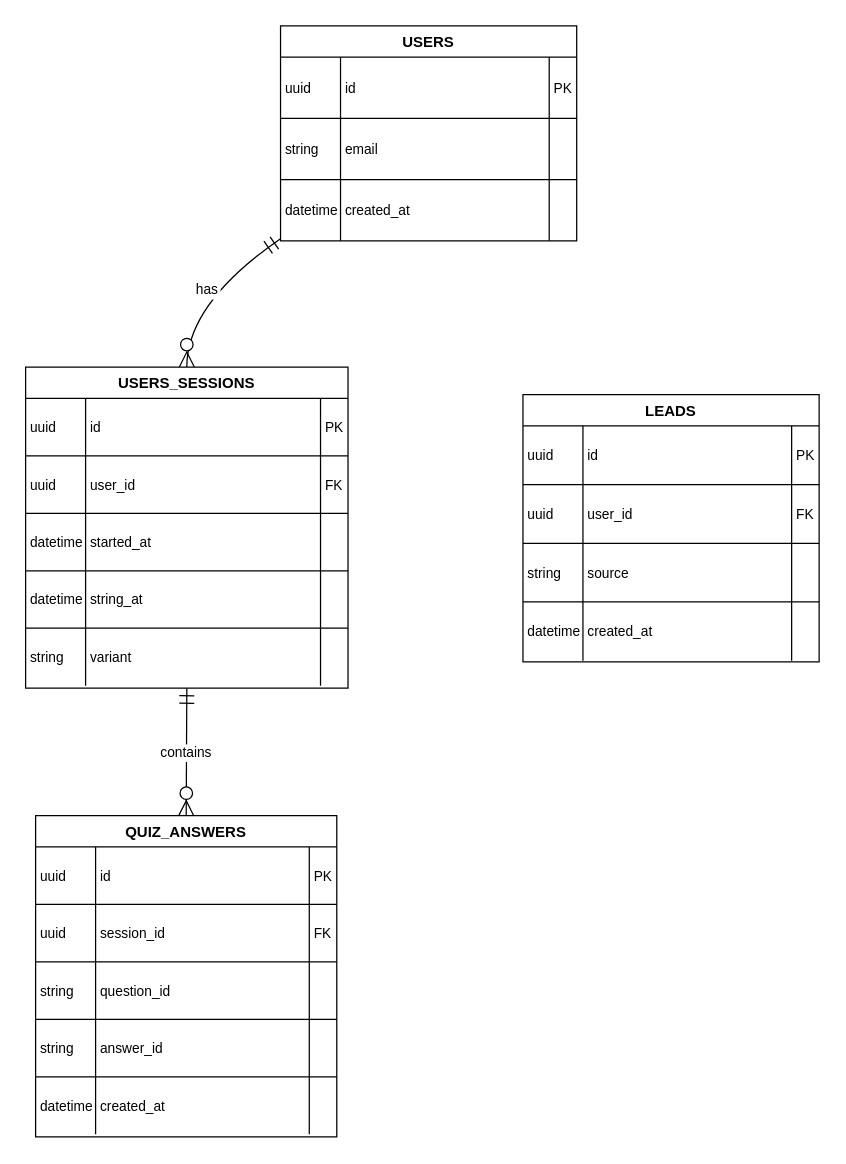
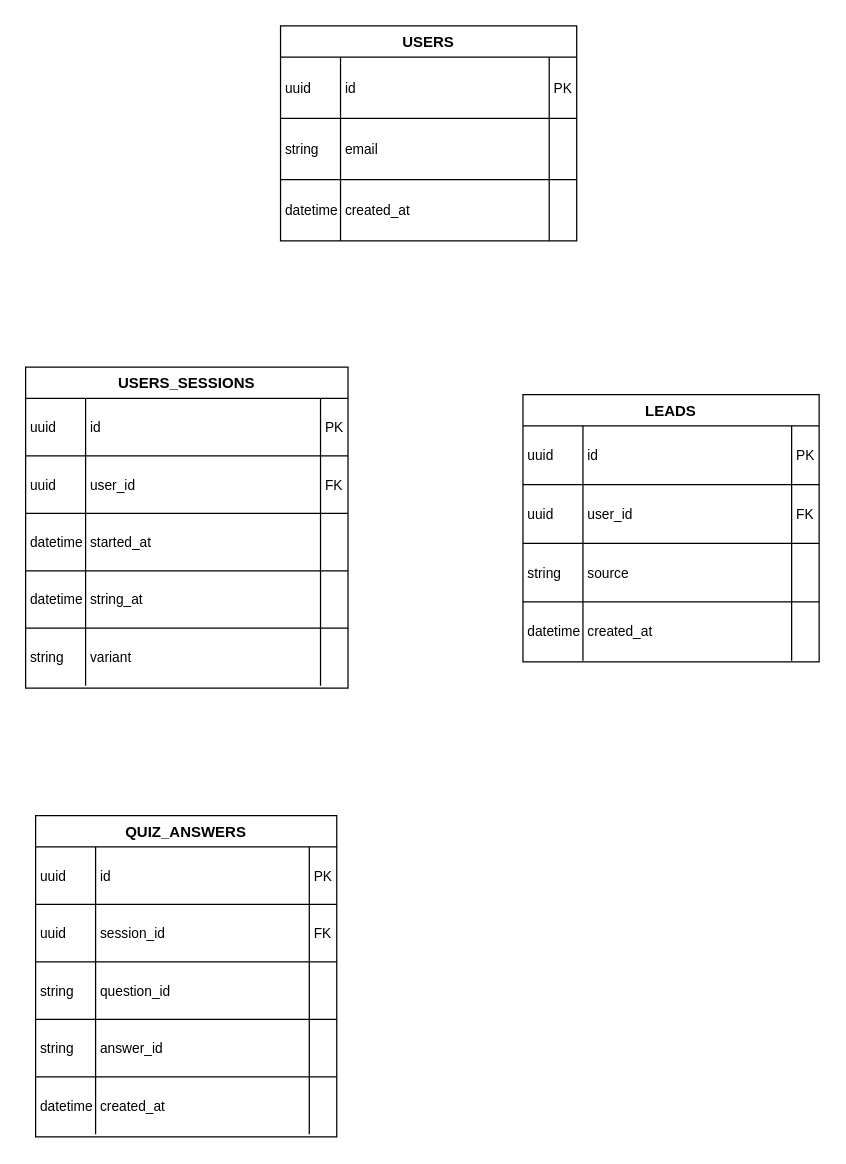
  <mxCell id="0" />
  <mxCell id="1" parent="0" />
  <mxCell id="2" value="USERS" style="shape=table;startSize=25;container=1;collapsible=0;childLayout=tableLayout;fixedRows=1;rowLines=1;fontStyle=1;align=center;resizeLast=1;" vertex="1" parent="1"><mxGeometry x="224" y="20" width="237" height="172" as="geometry" /></mxCell>
  <mxCell id="3" style="shape=tableRow;horizontal=0;startSize=0;swimlaneHead=0;swimlaneBody=0;fillColor=none;collapsible=0;dropTarget=0;points=[[0,0.5],[1,0.5]];portConstraint=eastwest;top=0;left=0;right=0;bottom=0;" vertex="1" parent="2"><mxGeometry y="25" width="237" height="49" as="geometry" /></mxCell>
  <mxCell id="4" value="uuid" style="shape=partialRectangle;connectable=0;fillColor=none;top=0;left=0;bottom=0;right=0;align=left;spacingLeft=2;overflow=hidden;fontSize=11;" vertex="1" parent="3"><mxGeometry width="48" height="49" as="geometry"><mxRectangle width="48" height="49" as="alternateBounds" /></mxGeometry></mxCell>
  <mxCell id="5" value="id" style="shape=partialRectangle;connectable=0;fillColor=none;top=0;left=0;bottom=0;right=0;align=left;spacingLeft=2;overflow=hidden;fontSize=11;" vertex="1" parent="3"><mxGeometry x="48" width="167" height="49" as="geometry"><mxRectangle width="167" height="49" as="alternateBounds" /></mxGeometry></mxCell>
  <mxCell id="6" value="PK" style="shape=partialRectangle;connectable=0;fillColor=none;top=0;left=0;bottom=0;right=0;align=left;spacingLeft=2;overflow=hidden;fontSize=11;" vertex="1" parent="3"><mxGeometry x="215" width="22" height="49" as="geometry"><mxRectangle width="22" height="49" as="alternateBounds" /></mxGeometry></mxCell>
  <mxCell id="7" style="shape=tableRow;horizontal=0;startSize=0;swimlaneHead=0;swimlaneBody=0;fillColor=none;collapsible=0;dropTarget=0;points=[[0,0.5],[1,0.5]];portConstraint=eastwest;top=0;left=0;right=0;bottom=0;" vertex="1" parent="2"><mxGeometry y="74" width="237" height="49" as="geometry" /></mxCell>
  <mxCell id="8" value="string" style="shape=partialRectangle;connectable=0;fillColor=none;top=0;left=0;bottom=0;right=0;align=left;spacingLeft=2;overflow=hidden;fontSize=11;" vertex="1" parent="7"><mxGeometry width="48" height="49" as="geometry"><mxRectangle width="48" height="49" as="alternateBounds" /></mxGeometry></mxCell>
  <mxCell id="9" value="email" style="shape=partialRectangle;connectable=0;fillColor=none;top=0;left=0;bottom=0;right=0;align=left;spacingLeft=2;overflow=hidden;fontSize=11;" vertex="1" parent="7"><mxGeometry x="48" width="167" height="49" as="geometry"><mxRectangle width="167" height="49" as="alternateBounds" /></mxGeometry></mxCell>
  <mxCell id="10" value="" style="shape=partialRectangle;connectable=0;fillColor=none;top=0;left=0;bottom=0;right=0;align=left;spacingLeft=2;overflow=hidden;fontSize=11;" vertex="1" parent="7"><mxGeometry x="215" width="22" height="49" as="geometry"><mxRectangle width="22" height="49" as="alternateBounds" /></mxGeometry></mxCell>
  <mxCell id="11" style="shape=tableRow;horizontal=0;startSize=0;swimlaneHead=0;swimlaneBody=0;fillColor=none;collapsible=0;dropTarget=0;points=[[0,0.5],[1,0.5]];portConstraint=eastwest;top=0;left=0;right=0;bottom=0;" vertex="1" parent="2"><mxGeometry y="123" width="237" height="49" as="geometry" /></mxCell>
  <mxCell id="12" value="datetime" style="shape=partialRectangle;connectable=0;fillColor=none;top=0;left=0;bottom=0;right=0;align=left;spacingLeft=2;overflow=hidden;fontSize=11;" vertex="1" parent="11"><mxGeometry width="48" height="49" as="geometry"><mxRectangle width="48" height="49" as="alternateBounds" /></mxGeometry></mxCell>
  <mxCell id="13" value="created_at" style="shape=partialRectangle;connectable=0;fillColor=none;top=0;left=0;bottom=0;right=0;align=left;spacingLeft=2;overflow=hidden;fontSize=11;" vertex="1" parent="11"><mxGeometry x="48" width="167" height="49" as="geometry"><mxRectangle width="167" height="49" as="alternateBounds" /></mxGeometry></mxCell>
  <mxCell id="14" value="" style="shape=partialRectangle;connectable=0;fillColor=none;top=0;left=0;bottom=0;right=0;align=left;spacingLeft=2;overflow=hidden;fontSize=11;" vertex="1" parent="11"><mxGeometry x="215" width="22" height="49" as="geometry"><mxRectangle width="22" height="49" as="alternateBounds" /></mxGeometry></mxCell>
  <mxCell id="15" value="USERS_SESSIONS" style="shape=table;startSize=25;container=1;collapsible=0;childLayout=tableLayout;fixedRows=1;rowLines=1;fontStyle=1;align=center;resizeLast=1;" vertex="1" parent="1"><mxGeometry x="20" y="293" width="258" height="257" as="geometry" /></mxCell>
  <mxCell id="16" style="shape=tableRow;horizontal=0;startSize=0;swimlaneHead=0;swimlaneBody=0;fillColor=none;collapsible=0;dropTarget=0;points=[[0,0.5],[1,0.5]];portConstraint=eastwest;top=0;left=0;right=0;bottom=0;" vertex="1" parent="15"><mxGeometry y="25" width="258" height="46" as="geometry" /></mxCell>
  <mxCell id="17" value="uuid" style="shape=partialRectangle;connectable=0;fillColor=none;top=0;left=0;bottom=0;right=0;align=left;spacingLeft=2;overflow=hidden;fontSize=11;" vertex="1" parent="16"><mxGeometry width="48" height="46" as="geometry"><mxRectangle width="48" height="46" as="alternateBounds" /></mxGeometry></mxCell>
  <mxCell id="18" value="id" style="shape=partialRectangle;connectable=0;fillColor=none;top=0;left=0;bottom=0;right=0;align=left;spacingLeft=2;overflow=hidden;fontSize=11;" vertex="1" parent="16"><mxGeometry x="48" width="188" height="46" as="geometry"><mxRectangle width="188" height="46" as="alternateBounds" /></mxGeometry></mxCell>
  <mxCell id="19" value="PK" style="shape=partialRectangle;connectable=0;fillColor=none;top=0;left=0;bottom=0;right=0;align=left;spacingLeft=2;overflow=hidden;fontSize=11;" vertex="1" parent="16"><mxGeometry x="236" width="22" height="46" as="geometry"><mxRectangle width="22" height="46" as="alternateBounds" /></mxGeometry></mxCell>
  <mxCell id="20" style="shape=tableRow;horizontal=0;startSize=0;swimlaneHead=0;swimlaneBody=0;fillColor=none;collapsible=0;dropTarget=0;points=[[0,0.5],[1,0.5]];portConstraint=eastwest;top=0;left=0;right=0;bottom=0;" vertex="1" parent="15"><mxGeometry y="71" width="258" height="46" as="geometry" /></mxCell>
  <mxCell id="21" value="uuid" style="shape=partialRectangle;connectable=0;fillColor=none;top=0;left=0;bottom=0;right=0;align=left;spacingLeft=2;overflow=hidden;fontSize=11;" vertex="1" parent="20"><mxGeometry width="48" height="46" as="geometry"><mxRectangle width="48" height="46" as="alternateBounds" /></mxGeometry></mxCell>
  <mxCell id="22" value="user_id" style="shape=partialRectangle;connectable=0;fillColor=none;top=0;left=0;bottom=0;right=0;align=left;spacingLeft=2;overflow=hidden;fontSize=11;" vertex="1" parent="20"><mxGeometry x="48" width="188" height="46" as="geometry"><mxRectangle width="188" height="46" as="alternateBounds" /></mxGeometry></mxCell>
  <mxCell id="23" value="FK" style="shape=partialRectangle;connectable=0;fillColor=none;top=0;left=0;bottom=0;right=0;align=left;spacingLeft=2;overflow=hidden;fontSize=11;" vertex="1" parent="20"><mxGeometry x="236" width="22" height="46" as="geometry"><mxRectangle width="22" height="46" as="alternateBounds" /></mxGeometry></mxCell>
  <mxCell id="24" style="shape=tableRow;horizontal=0;startSize=0;swimlaneHead=0;swimlaneBody=0;fillColor=none;collapsible=0;dropTarget=0;points=[[0,0.5],[1,0.5]];portConstraint=eastwest;top=0;left=0;right=0;bottom=0;" vertex="1" parent="15"><mxGeometry y="117" width="258" height="46" as="geometry" /></mxCell>
  <mxCell id="25" value="datetime" style="shape=partialRectangle;connectable=0;fillColor=none;top=0;left=0;bottom=0;right=0;align=left;spacingLeft=2;overflow=hidden;fontSize=11;" vertex="1" parent="24"><mxGeometry width="48" height="46" as="geometry"><mxRectangle width="48" height="46" as="alternateBounds" /></mxGeometry></mxCell>
  <mxCell id="26" value="started_at" style="shape=partialRectangle;connectable=0;fillColor=none;top=0;left=0;bottom=0;right=0;align=left;spacingLeft=2;overflow=hidden;fontSize=11;" vertex="1" parent="24"><mxGeometry x="48" width="188" height="46" as="geometry"><mxRectangle width="188" height="46" as="alternateBounds" /></mxGeometry></mxCell>
  <mxCell id="27" value="" style="shape=partialRectangle;connectable=0;fillColor=none;top=0;left=0;bottom=0;right=0;align=left;spacingLeft=2;overflow=hidden;fontSize=11;" vertex="1" parent="24"><mxGeometry x="236" width="22" height="46" as="geometry"><mxRectangle width="22" height="46" as="alternateBounds" /></mxGeometry></mxCell>
  <mxCell id="28" style="shape=tableRow;horizontal=0;startSize=0;swimlaneHead=0;swimlaneBody=0;fillColor=none;collapsible=0;dropTarget=0;points=[[0,0.5],[1,0.5]];portConstraint=eastwest;top=0;left=0;right=0;bottom=0;" vertex="1" parent="15"><mxGeometry y="163" width="258" height="46" as="geometry" /></mxCell>
  <mxCell id="29" value="datetime" style="shape=partialRectangle;connectable=0;fillColor=none;top=0;left=0;bottom=0;right=0;align=left;spacingLeft=2;overflow=hidden;fontSize=11;" vertex="1" parent="28"><mxGeometry width="48" height="46" as="geometry"><mxRectangle width="48" height="46" as="alternateBounds" /></mxGeometry></mxCell>
  <mxCell id="30" value="string_at" style="shape=partialRectangle;connectable=0;fillColor=none;top=0;left=0;bottom=0;right=0;align=left;spacingLeft=2;overflow=hidden;fontSize=11;" vertex="1" parent="28"><mxGeometry x="48" width="188" height="46" as="geometry"><mxRectangle width="188" height="46" as="alternateBounds" /></mxGeometry></mxCell>
  <mxCell id="31" value="" style="shape=partialRectangle;connectable=0;fillColor=none;top=0;left=0;bottom=0;right=0;align=left;spacingLeft=2;overflow=hidden;fontSize=11;" vertex="1" parent="28"><mxGeometry x="236" width="22" height="46" as="geometry"><mxRectangle width="22" height="46" as="alternateBounds" /></mxGeometry></mxCell>
  <mxCell id="32" style="shape=tableRow;horizontal=0;startSize=0;swimlaneHead=0;swimlaneBody=0;fillColor=none;collapsible=0;dropTarget=0;points=[[0,0.5],[1,0.5]];portConstraint=eastwest;top=0;left=0;right=0;bottom=0;" vertex="1" parent="15"><mxGeometry y="209" width="258" height="46" as="geometry" /></mxCell>
  <mxCell id="33" value="string" style="shape=partialRectangle;connectable=0;fillColor=none;top=0;left=0;bottom=0;right=0;align=left;spacingLeft=2;overflow=hidden;fontSize=11;" vertex="1" parent="32"><mxGeometry width="48" height="46" as="geometry"><mxRectangle width="48" height="46" as="alternateBounds" /></mxGeometry></mxCell>
  <mxCell id="34" value="variant" style="shape=partialRectangle;connectable=0;fillColor=none;top=0;left=0;bottom=0;right=0;align=left;spacingLeft=2;overflow=hidden;fontSize=11;" vertex="1" parent="32"><mxGeometry x="48" width="188" height="46" as="geometry"><mxRectangle width="188" height="46" as="alternateBounds" /></mxGeometry></mxCell>
  <mxCell id="35" value="" style="shape=partialRectangle;connectable=0;fillColor=none;top=0;left=0;bottom=0;right=0;align=left;spacingLeft=2;overflow=hidden;fontSize=11;" vertex="1" parent="32"><mxGeometry x="236" width="22" height="46" as="geometry"><mxRectangle width="22" height="46" as="alternateBounds" /></mxGeometry></mxCell>
  <mxCell id="36" value="QUIZ_ANSWERS" style="shape=table;startSize=25;container=1;collapsible=0;childLayout=tableLayout;fixedRows=1;rowLines=1;fontStyle=1;align=center;resizeLast=1;" vertex="1" parent="1"><mxGeometry x="28" y="652" width="241" height="257" as="geometry" /></mxCell>
  <mxCell id="37" style="shape=tableRow;horizontal=0;startSize=0;swimlaneHead=0;swimlaneBody=0;fillColor=none;collapsible=0;dropTarget=0;points=[[0,0.5],[1,0.5]];portConstraint=eastwest;top=0;left=0;right=0;bottom=0;" vertex="1" parent="36"><mxGeometry y="25" width="241" height="46" as="geometry" /></mxCell>
  <mxCell id="38" value="uuid" style="shape=partialRectangle;connectable=0;fillColor=none;top=0;left=0;bottom=0;right=0;align=left;spacingLeft=2;overflow=hidden;fontSize=11;" vertex="1" parent="37"><mxGeometry width="48" height="46" as="geometry"><mxRectangle width="48" height="46" as="alternateBounds" /></mxGeometry></mxCell>
  <mxCell id="39" value="id" style="shape=partialRectangle;connectable=0;fillColor=none;top=0;left=0;bottom=0;right=0;align=left;spacingLeft=2;overflow=hidden;fontSize=11;" vertex="1" parent="37"><mxGeometry x="48" width="171" height="46" as="geometry"><mxRectangle width="171" height="46" as="alternateBounds" /></mxGeometry></mxCell>
  <mxCell id="40" value="PK" style="shape=partialRectangle;connectable=0;fillColor=none;top=0;left=0;bottom=0;right=0;align=left;spacingLeft=2;overflow=hidden;fontSize=11;" vertex="1" parent="37"><mxGeometry x="219" width="22" height="46" as="geometry"><mxRectangle width="22" height="46" as="alternateBounds" /></mxGeometry></mxCell>
  <mxCell id="41" style="shape=tableRow;horizontal=0;startSize=0;swimlaneHead=0;swimlaneBody=0;fillColor=none;collapsible=0;dropTarget=0;points=[[0,0.5],[1,0.5]];portConstraint=eastwest;top=0;left=0;right=0;bottom=0;" vertex="1" parent="36"><mxGeometry y="71" width="241" height="46" as="geometry" /></mxCell>
  <mxCell id="42" value="uuid" style="shape=partialRectangle;connectable=0;fillColor=none;top=0;left=0;bottom=0;right=0;align=left;spacingLeft=2;overflow=hidden;fontSize=11;" vertex="1" parent="41"><mxGeometry width="48" height="46" as="geometry"><mxRectangle width="48" height="46" as="alternateBounds" /></mxGeometry></mxCell>
  <mxCell id="43" value="session_id" style="shape=partialRectangle;connectable=0;fillColor=none;top=0;left=0;bottom=0;right=0;align=left;spacingLeft=2;overflow=hidden;fontSize=11;" vertex="1" parent="41"><mxGeometry x="48" width="171" height="46" as="geometry"><mxRectangle width="171" height="46" as="alternateBounds" /></mxGeometry></mxCell>
  <mxCell id="44" value="FK" style="shape=partialRectangle;connectable=0;fillColor=none;top=0;left=0;bottom=0;right=0;align=left;spacingLeft=2;overflow=hidden;fontSize=11;" vertex="1" parent="41"><mxGeometry x="219" width="22" height="46" as="geometry"><mxRectangle width="22" height="46" as="alternateBounds" /></mxGeometry></mxCell>
  <mxCell id="45" style="shape=tableRow;horizontal=0;startSize=0;swimlaneHead=0;swimlaneBody=0;fillColor=none;collapsible=0;dropTarget=0;points=[[0,0.5],[1,0.5]];portConstraint=eastwest;top=0;left=0;right=0;bottom=0;" vertex="1" parent="36"><mxGeometry y="117" width="241" height="46" as="geometry" /></mxCell>
  <mxCell id="46" value="string" style="shape=partialRectangle;connectable=0;fillColor=none;top=0;left=0;bottom=0;right=0;align=left;spacingLeft=2;overflow=hidden;fontSize=11;" vertex="1" parent="45"><mxGeometry width="48" height="46" as="geometry"><mxRectangle width="48" height="46" as="alternateBounds" /></mxGeometry></mxCell>
  <mxCell id="47" value="question_id" style="shape=partialRectangle;connectable=0;fillColor=none;top=0;left=0;bottom=0;right=0;align=left;spacingLeft=2;overflow=hidden;fontSize=11;" vertex="1" parent="45"><mxGeometry x="48" width="171" height="46" as="geometry"><mxRectangle width="171" height="46" as="alternateBounds" /></mxGeometry></mxCell>
  <mxCell id="48" value="" style="shape=partialRectangle;connectable=0;fillColor=none;top=0;left=0;bottom=0;right=0;align=left;spacingLeft=2;overflow=hidden;fontSize=11;" vertex="1" parent="45"><mxGeometry x="219" width="22" height="46" as="geometry"><mxRectangle width="22" height="46" as="alternateBounds" /></mxGeometry></mxCell>
  <mxCell id="49" style="shape=tableRow;horizontal=0;startSize=0;swimlaneHead=0;swimlaneBody=0;fillColor=none;collapsible=0;dropTarget=0;points=[[0,0.5],[1,0.5]];portConstraint=eastwest;top=0;left=0;right=0;bottom=0;" vertex="1" parent="36"><mxGeometry y="163" width="241" height="46" as="geometry" /></mxCell>
  <mxCell id="50" value="string" style="shape=partialRectangle;connectable=0;fillColor=none;top=0;left=0;bottom=0;right=0;align=left;spacingLeft=2;overflow=hidden;fontSize=11;" vertex="1" parent="49"><mxGeometry width="48" height="46" as="geometry"><mxRectangle width="48" height="46" as="alternateBounds" /></mxGeometry></mxCell>
  <mxCell id="51" value="answer_id" style="shape=partialRectangle;connectable=0;fillColor=none;top=0;left=0;bottom=0;right=0;align=left;spacingLeft=2;overflow=hidden;fontSize=11;" vertex="1" parent="49"><mxGeometry x="48" width="171" height="46" as="geometry"><mxRectangle width="171" height="46" as="alternateBounds" /></mxGeometry></mxCell>
  <mxCell id="52" value="" style="shape=partialRectangle;connectable=0;fillColor=none;top=0;left=0;bottom=0;right=0;align=left;spacingLeft=2;overflow=hidden;fontSize=11;" vertex="1" parent="49"><mxGeometry x="219" width="22" height="46" as="geometry"><mxRectangle width="22" height="46" as="alternateBounds" /></mxGeometry></mxCell>
  <mxCell id="53" style="shape=tableRow;horizontal=0;startSize=0;swimlaneHead=0;swimlaneBody=0;fillColor=none;collapsible=0;dropTarget=0;points=[[0,0.5],[1,0.5]];portConstraint=eastwest;top=0;left=0;right=0;bottom=0;" vertex="1" parent="36"><mxGeometry y="209" width="241" height="46" as="geometry" /></mxCell>
  <mxCell id="54" value="datetime" style="shape=partialRectangle;connectable=0;fillColor=none;top=0;left=0;bottom=0;right=0;align=left;spacingLeft=2;overflow=hidden;fontSize=11;" vertex="1" parent="53"><mxGeometry width="48" height="46" as="geometry"><mxRectangle width="48" height="46" as="alternateBounds" /></mxGeometry></mxCell>
  <mxCell id="55" value="created_at" style="shape=partialRectangle;connectable=0;fillColor=none;top=0;left=0;bottom=0;right=0;align=left;spacingLeft=2;overflow=hidden;fontSize=11;" vertex="1" parent="53"><mxGeometry x="48" width="171" height="46" as="geometry"><mxRectangle width="171" height="46" as="alternateBounds" /></mxGeometry></mxCell>
  <mxCell id="56" value="" style="shape=partialRectangle;connectable=0;fillColor=none;top=0;left=0;bottom=0;right=0;align=left;spacingLeft=2;overflow=hidden;fontSize=11;" vertex="1" parent="53"><mxGeometry x="219" width="22" height="46" as="geometry"><mxRectangle width="22" height="46" as="alternateBounds" /></mxGeometry></mxCell>
  <mxCell id="57" value="LEADS" style="shape=table;startSize=25;container=1;collapsible=0;childLayout=tableLayout;fixedRows=1;rowLines=1;fontStyle=1;align=center;resizeLast=1;" vertex="1" parent="1"><mxGeometry x="418" y="315" width="237" height="214" as="geometry" /></mxCell>
  <mxCell id="58" style="shape=tableRow;horizontal=0;startSize=0;swimlaneHead=0;swimlaneBody=0;fillColor=none;collapsible=0;dropTarget=0;points=[[0,0.5],[1,0.5]];portConstraint=eastwest;top=0;left=0;right=0;bottom=0;" vertex="1" parent="57"><mxGeometry y="25" width="237" height="47" as="geometry" /></mxCell>
  <mxCell id="59" value="uuid" style="shape=partialRectangle;connectable=0;fillColor=none;top=0;left=0;bottom=0;right=0;align=left;spacingLeft=2;overflow=hidden;fontSize=11;" vertex="1" parent="58"><mxGeometry width="48" height="47" as="geometry"><mxRectangle width="48" height="47" as="alternateBounds" /></mxGeometry></mxCell>
  <mxCell id="60" value="id" style="shape=partialRectangle;connectable=0;fillColor=none;top=0;left=0;bottom=0;right=0;align=left;spacingLeft=2;overflow=hidden;fontSize=11;" vertex="1" parent="58"><mxGeometry x="48" width="167" height="47" as="geometry"><mxRectangle width="167" height="47" as="alternateBounds" /></mxGeometry></mxCell>
  <mxCell id="61" value="PK" style="shape=partialRectangle;connectable=0;fillColor=none;top=0;left=0;bottom=0;right=0;align=left;spacingLeft=2;overflow=hidden;fontSize=11;" vertex="1" parent="58"><mxGeometry x="215" width="22" height="47" as="geometry"><mxRectangle width="22" height="47" as="alternateBounds" /></mxGeometry></mxCell>
  <mxCell id="62" style="shape=tableRow;horizontal=0;startSize=0;swimlaneHead=0;swimlaneBody=0;fillColor=none;collapsible=0;dropTarget=0;points=[[0,0.5],[1,0.5]];portConstraint=eastwest;top=0;left=0;right=0;bottom=0;" vertex="1" parent="57"><mxGeometry y="72" width="237" height="47" as="geometry" /></mxCell>
  <mxCell id="63" value="uuid" style="shape=partialRectangle;connectable=0;fillColor=none;top=0;left=0;bottom=0;right=0;align=left;spacingLeft=2;overflow=hidden;fontSize=11;" vertex="1" parent="62"><mxGeometry width="48" height="47" as="geometry"><mxRectangle width="48" height="47" as="alternateBounds" /></mxGeometry></mxCell>
  <mxCell id="64" value="user_id" style="shape=partialRectangle;connectable=0;fillColor=none;top=0;left=0;bottom=0;right=0;align=left;spacingLeft=2;overflow=hidden;fontSize=11;" vertex="1" parent="62"><mxGeometry x="48" width="167" height="47" as="geometry"><mxRectangle width="167" height="47" as="alternateBounds" /></mxGeometry></mxCell>
  <mxCell id="65" value="FK" style="shape=partialRectangle;connectable=0;fillColor=none;top=0;left=0;bottom=0;right=0;align=left;spacingLeft=2;overflow=hidden;fontSize=11;" vertex="1" parent="62"><mxGeometry x="215" width="22" height="47" as="geometry"><mxRectangle width="22" height="47" as="alternateBounds" /></mxGeometry></mxCell>
  <mxCell id="66" style="shape=tableRow;horizontal=0;startSize=0;swimlaneHead=0;swimlaneBody=0;fillColor=none;collapsible=0;dropTarget=0;points=[[0,0.5],[1,0.5]];portConstraint=eastwest;top=0;left=0;right=0;bottom=0;" vertex="1" parent="57"><mxGeometry y="119" width="237" height="47" as="geometry" /></mxCell>
  <mxCell id="67" value="string" style="shape=partialRectangle;connectable=0;fillColor=none;top=0;left=0;bottom=0;right=0;align=left;spacingLeft=2;overflow=hidden;fontSize=11;" vertex="1" parent="66"><mxGeometry width="48" height="47" as="geometry"><mxRectangle width="48" height="47" as="alternateBounds" /></mxGeometry></mxCell>
  <mxCell id="68" value="source" style="shape=partialRectangle;connectable=0;fillColor=none;top=0;left=0;bottom=0;right=0;align=left;spacingLeft=2;overflow=hidden;fontSize=11;" vertex="1" parent="66"><mxGeometry x="48" width="167" height="47" as="geometry"><mxRectangle width="167" height="47" as="alternateBounds" /></mxGeometry></mxCell>
  <mxCell id="69" value="" style="shape=partialRectangle;connectable=0;fillColor=none;top=0;left=0;bottom=0;right=0;align=left;spacingLeft=2;overflow=hidden;fontSize=11;" vertex="1" parent="66"><mxGeometry x="215" width="22" height="47" as="geometry"><mxRectangle width="22" height="47" as="alternateBounds" /></mxGeometry></mxCell>
  <mxCell id="70" style="shape=tableRow;horizontal=0;startSize=0;swimlaneHead=0;swimlaneBody=0;fillColor=none;collapsible=0;dropTarget=0;points=[[0,0.5],[1,0.5]];portConstraint=eastwest;top=0;left=0;right=0;bottom=0;" vertex="1" parent="57"><mxGeometry y="166" width="237" height="47" as="geometry" /></mxCell>
  <mxCell id="71" value="datetime" style="shape=partialRectangle;connectable=0;fillColor=none;top=0;left=0;bottom=0;right=0;align=left;spacingLeft=2;overflow=hidden;fontSize=11;" vertex="1" parent="70"><mxGeometry width="48" height="47" as="geometry"><mxRectangle width="48" height="47" as="alternateBounds" /></mxGeometry></mxCell>
  <mxCell id="72" value="created_at" style="shape=partialRectangle;connectable=0;fillColor=none;top=0;left=0;bottom=0;right=0;align=left;spacingLeft=2;overflow=hidden;fontSize=11;" vertex="1" parent="70"><mxGeometry x="48" width="167" height="47" as="geometry"><mxRectangle width="167" height="47" as="alternateBounds" /></mxGeometry></mxCell>
  <mxCell id="73" value="" style="shape=partialRectangle;connectable=0;fillColor=none;top=0;left=0;bottom=0;right=0;align=left;spacingLeft=2;overflow=hidden;fontSize=11;" vertex="1" parent="70"><mxGeometry x="215" width="22" height="47" as="geometry"><mxRectangle width="22" height="47" as="alternateBounds" /></mxGeometry></mxCell>
- <mxCell id="74" value="has" style="curved=1;startArrow=ERmandOne;startSize=10;;endArrow=ERzeroToMany;endSize=10;;exitX=0;exitY=0.99;entryX=0.5;entryY=0;rounded=0;" edge="1" parent="1" source="2" target="15"><mxGeometry relative="1" as="geometry"><Array as="points"><mxPoint x="149" y="242" /></Array></mxGeometry></mxCell>
- <mxCell id="75" value="contains" style="curved=1;startArrow=ERmandOne;startSize=10;;endArrow=ERzeroToMany;endSize=10;;exitX=0.5;exitY=1;entryX=0.5;entryY=0;rounded=0;" edge="1" parent="1" source="15" target="36"><mxGeometry relative="1" as="geometry"><Array as="points" /></mxGeometry></mxCell>
